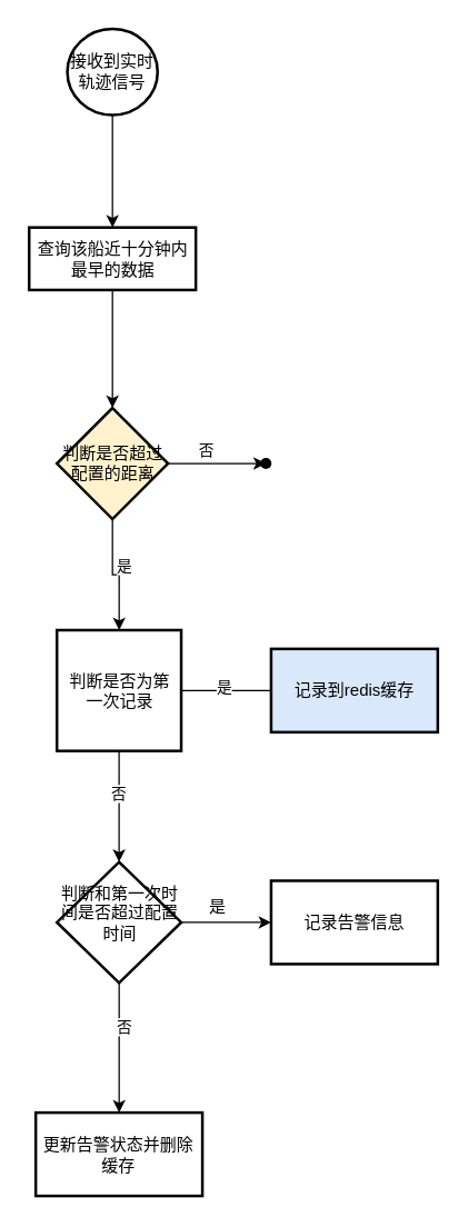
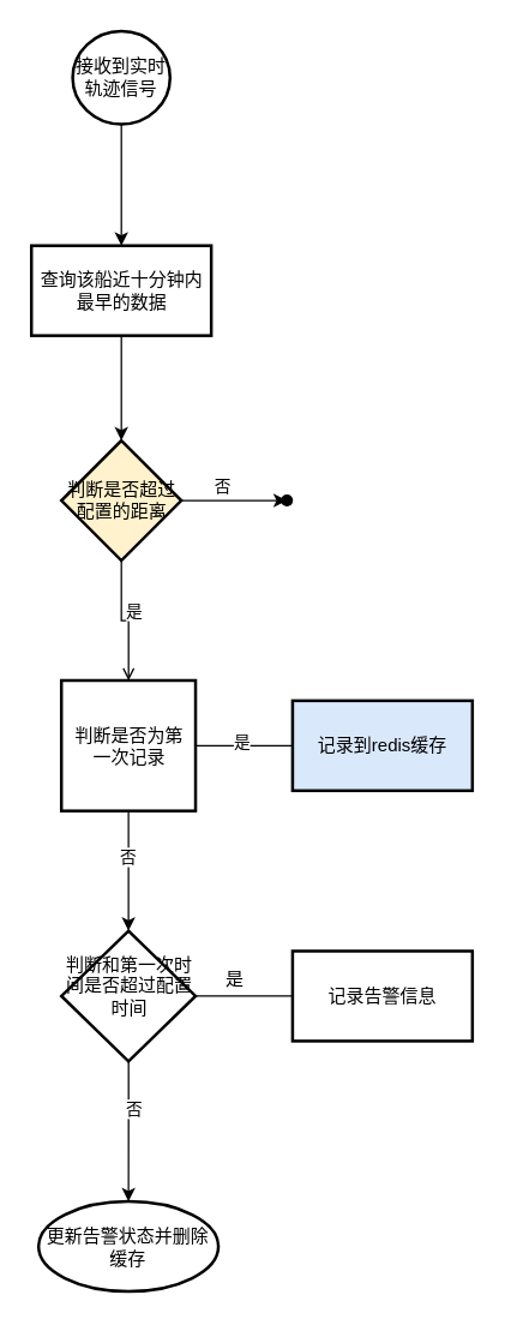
  <mxCell id="0" />
  <mxCell id="1" parent="0" />
  <mxCell id="2" value="" style="edgeStyle=orthogonalEdgeStyle;rounded=0;orthogonalLoop=1;jettySize=auto;html=1;strokeWidth=1;" edge="1" parent="1" source="3" target="5"><mxGeometry relative="1" as="geometry" /></mxCell>
  <mxCell id="3" value="接收到实时轨迹信号" style="strokeWidth=2;html=1;shape=mxgraph.flowchart.start_2;whiteSpace=wrap;" vertex="1" parent="1"><mxGeometry x="48" y="20" width="65" height="62" as="geometry" /></mxCell>
  <mxCell id="4" value="" style="edgeStyle=orthogonalEdgeStyle;rounded=0;orthogonalLoop=1;jettySize=auto;html=1;" edge="1" parent="1" source="5" target="10"><mxGeometry relative="1" as="geometry" /></mxCell>
- <mxCell id="5" value="查询该船近十分钟内最早的数据" style="whiteSpace=wrap;html=1;strokeWidth=2;" vertex="1" parent="1"><mxGeometry x="20.5" y="163" width="120" height="45" as="geometry" /></mxCell>
+ <mxCell id="5" value="查询该船近十分钟内最早的数据" style="whiteSpace=wrap;html=1;strokeWidth=2;" vertex="1" parent="1"><mxGeometry x="20.5" y="163" width="120" height="60" as="geometry" /></mxCell>
  <mxCell id="6" value="" style="edgeStyle=orthogonalEdgeStyle;rounded=0;orthogonalLoop=1;jettySize=auto;html=1;" edge="1" parent="1" source="10" target="11"><mxGeometry relative="1" as="geometry" /></mxCell>
  <mxCell id="7" value="否" style="edgeLabel;html=1;align=center;verticalAlign=middle;resizable=0;points=[];" vertex="1" connectable="0" parent="6"><mxGeometry x="-0.358" relative="1" as="geometry"><mxPoint x="4" y="-10" as="offset" /></mxGeometry></mxCell>
- <mxCell id="8" value="" style="edgeStyle=orthogonalEdgeStyle;rounded=0;orthogonalLoop=1;jettySize=auto;html=1;" edge="1" parent="1" source="10" target="16"><mxGeometry relative="1" as="geometry" /></mxCell>
+ <mxCell id="8" value="" style="edgeStyle=orthogonalEdgeStyle;rounded=0;orthogonalLoop=1;jettySize=auto;html=1;endArrow=open;" edge="1" parent="1" source="10" target="16"><mxGeometry relative="1" as="geometry" /></mxCell>
  <mxCell id="9" value="是" style="edgeLabel;html=1;align=center;verticalAlign=middle;resizable=0;points=[];" vertex="1" connectable="0" parent="8"><mxGeometry x="-0.225" y="-1" relative="1" as="geometry"><mxPoint x="9" as="offset" /></mxGeometry></mxCell>
  <mxCell id="10" value="判断是否超过配置的距离" style="rhombus;whiteSpace=wrap;html=1;strokeWidth=2;fillColor=#fff2cc;" vertex="1" parent="1"><mxGeometry x="40.5" y="293" width="80" height="80" as="geometry" /></mxCell>
  <mxCell id="11" value="" style="shape=waypoint;sketch=0;size=6;pointerEvents=1;points=[];fillColor=default;resizable=0;rotatable=0;perimeter=centerPerimeter;snapToPoint=1;strokeWidth=2;" vertex="1" parent="1"><mxGeometry x="181" y="323" width="20" height="20" as="geometry" /></mxCell>
  <mxCell id="12" value="" style="edgeStyle=orthogonalEdgeStyle;rounded=0;orthogonalLoop=1;jettySize=auto;html=1;endArrow=none;" edge="1" parent="1" source="16" target="17"><mxGeometry relative="1" as="geometry" /></mxCell>
  <mxCell id="13" value="是" style="edgeLabel;html=1;align=center;verticalAlign=middle;resizable=0;points=[];" vertex="1" connectable="0" parent="12"><mxGeometry x="-0.073" y="4" relative="1" as="geometry"><mxPoint y="1" as="offset" /></mxGeometry></mxCell>
  <mxCell id="14" value="" style="edgeStyle=orthogonalEdgeStyle;rounded=0;orthogonalLoop=1;jettySize=auto;html=1;" edge="1" parent="1" source="16" target="21"><mxGeometry relative="1" as="geometry" /></mxCell>
  <mxCell id="15" value="否" style="edgeLabel;html=1;align=center;verticalAlign=middle;resizable=0;points=[];" vertex="1" connectable="0" parent="14"><mxGeometry x="-0.25" y="-1" relative="1" as="geometry"><mxPoint as="offset" /></mxGeometry></mxCell>
  <mxCell id="16" value="判断是否为第&lt;div&gt;一次记录&lt;/div&gt;" style="whiteSpace=wrap;html=1;strokeWidth=2;rounded=0;" vertex="1" parent="1"><mxGeometry x="40.5" y="453" width="89.5" height="87" as="geometry" /></mxCell>
  <mxCell id="17" value="记录到redis缓存" style="whiteSpace=wrap;html=1;strokeWidth=2;fillColor=#dae8fc;" vertex="1" parent="1"><mxGeometry x="194.75" y="466.5" width="120" height="60" as="geometry" /></mxCell>
- <mxCell id="18" value="" style="edgeStyle=orthogonalEdgeStyle;rounded=0;orthogonalLoop=1;jettySize=auto;html=1;" edge="1" parent="1" source="21" target="22"><mxGeometry relative="1" as="geometry" /></mxCell>
+ <mxCell id="18" value="" style="edgeStyle=orthogonalEdgeStyle;rounded=0;orthogonalLoop=1;jettySize=auto;html=1;endArrow=none;" edge="1" parent="1" source="21" target="22"><mxGeometry relative="1" as="geometry" /></mxCell>
  <mxCell id="19" value="" style="edgeStyle=orthogonalEdgeStyle;rounded=0;orthogonalLoop=1;jettySize=auto;html=1;" edge="1" parent="1" source="21" target="24"><mxGeometry relative="1" as="geometry" /></mxCell>
  <mxCell id="20" value="否" style="edgeLabel;html=1;align=center;verticalAlign=middle;resizable=0;points=[];" vertex="1" connectable="0" parent="19"><mxGeometry x="-0.315" y="3" relative="1" as="geometry"><mxPoint as="offset" /></mxGeometry></mxCell>
  <mxCell id="21" value="判断和第一次时间是否超过配置时间&lt;div&gt;&lt;br&gt;&lt;/div&gt;" style="rhombus;whiteSpace=wrap;html=1;strokeWidth=2;" vertex="1" parent="1"><mxGeometry x="40.5" y="620" width="89.5" height="87" as="geometry" /></mxCell>
  <mxCell id="22" value="记录告警信息" style="whiteSpace=wrap;html=1;strokeWidth=2;" vertex="1" parent="1"><mxGeometry x="194.75" y="633.5" width="120" height="60" as="geometry" /></mxCell>
  <mxCell id="23" value="是" style="text;html=1;align=center;verticalAlign=middle;resizable=0;points=[];autosize=1;strokeColor=none;fillColor=none;" vertex="1" parent="1"><mxGeometry x="140.5" y="640" width="30" height="26" as="geometry" /></mxCell>
- <mxCell id="24" value="更新告警状态并删除缓存" style="whiteSpace=wrap;html=1;strokeWidth=2;" vertex="1" parent="1"><mxGeometry x="25.25" y="800.5" width="120" height="60" as="geometry" /></mxCell>
+ <mxCell id="24" value="更新告警状态并删除缓存" style="ellipse;whiteSpace=wrap;html=1;strokeWidth=2;" vertex="1" parent="1"><mxGeometry x="25.25" y="800.5" width="120" height="60" as="geometry" /></mxCell>
